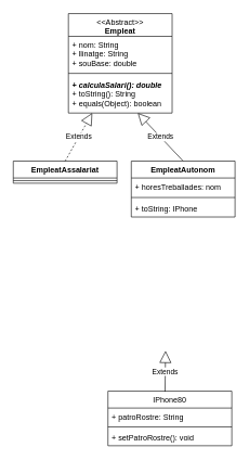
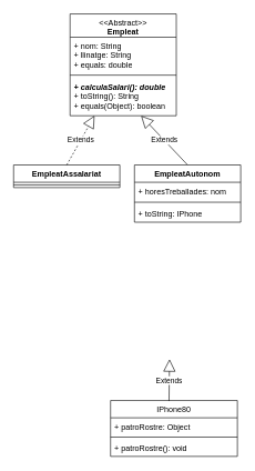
  <mxCell id="0" />
  <mxCell id="1" parent="0" />
  <mxCell id="2" value="IPhone80" style="swimlane;fontStyle=0;align=center;verticalAlign=top;childLayout=stackLayout;horizontal=1;startSize=26;horizontalStack=0;resizeParent=1;resizeLast=0;collapsible=1;marginBottom=0;rounded=0;shadow=0;strokeWidth=1;" parent="1" vertex="1"><mxGeometry x="166" y="601" width="191" height="84" as="geometry"><mxRectangle x="130" y="380" width="160" height="26" as="alternateBounds" /></mxGeometry></mxCell>
- <mxCell id="3" value="+ patroRostre: String" style="text;align=left;verticalAlign=top;spacingLeft=4;spacingRight=4;overflow=hidden;rotatable=0;points=[[0,0.5],[1,0.5]];portConstraint=eastwest;" parent="2" vertex="1"><mxGeometry y="26" width="191" height="26" as="geometry" /></mxCell>
+ <mxCell id="3" value="+ patroRostre: Object" style="text;align=left;verticalAlign=top;spacingLeft=4;spacingRight=4;overflow=hidden;rotatable=0;points=[[0,0.5],[1,0.5]];portConstraint=eastwest;" parent="2" vertex="1"><mxGeometry y="26" width="191" height="26" as="geometry" /></mxCell>
  <mxCell id="4" value="" style="line;html=1;strokeWidth=1;align=left;verticalAlign=middle;spacingTop=-1;spacingLeft=3;spacingRight=3;rotatable=0;labelPosition=right;points=[];portConstraint=eastwest;" parent="2" vertex="1"><mxGeometry y="52" width="191" height="6" as="geometry" /></mxCell>
- <mxCell id="5" value="+ setPatroRostre(): void" style="text;align=left;verticalAlign=top;spacingLeft=4;spacingRight=4;overflow=hidden;rotatable=0;points=[[0,0.5],[1,0.5]];portConstraint=eastwest;fontStyle=0" parent="2" vertex="1"><mxGeometry y="58" width="191" height="26" as="geometry" /></mxCell>
+ <mxCell id="5" value="+ patroRostre(): void" style="text;align=left;verticalAlign=top;spacingLeft=4;spacingRight=4;overflow=hidden;rotatable=0;points=[[0,0.5],[1,0.5]];portConstraint=eastwest;fontStyle=0" parent="2" vertex="1"><mxGeometry y="58" width="191" height="26" as="geometry" /></mxCell>
  <mxCell id="6" value="Extends" style="endArrow=block;endSize=16;endFill=0;html=1;rounded=0;exitX=0.461;exitY=0.01;exitDx=0;exitDy=0;exitPerimeter=0;" parent="1" source="2" edge="1"><mxGeometry width="160" relative="1" as="geometry"><mxPoint x="7" y="512" as="sourcePoint" /><mxPoint x="254.82" y="539" as="targetPoint" /></mxGeometry></mxCell>
  <mxCell id="7" value="&lt;span style=&quot;font-weight: normal;&quot;&gt;&amp;lt;&amp;lt;Abstract&amp;gt;&amp;gt;&lt;/span&gt;&lt;br&gt;Empleat" style="swimlane;fontStyle=1;align=center;verticalAlign=top;childLayout=stackLayout;horizontal=1;startSize=35;horizontalStack=0;resizeParent=1;resizeParentMax=0;resizeLast=0;collapsible=1;marginBottom=0;whiteSpace=wrap;html=1;" parent="1" vertex="1"><mxGeometry x="105" y="20" width="160" height="153" as="geometry" /></mxCell>
- <mxCell id="8" value="+ nom: String&lt;br&gt;+ llinatge: String&lt;br&gt;+ souBase: double" style="text;strokeColor=none;fillColor=none;align=left;verticalAlign=top;spacingLeft=4;spacingRight=4;overflow=hidden;rotatable=0;points=[[0,0.5],[1,0.5]];portConstraint=eastwest;whiteSpace=wrap;html=1;" parent="7" vertex="1"><mxGeometry y="35" width="160" height="53" as="geometry" /></mxCell>
+ <mxCell id="8" value="+ nom: String&lt;br&gt;+ llinatge: String&lt;br&gt;+ equals: double" style="text;strokeColor=none;fillColor=none;align=left;verticalAlign=top;spacingLeft=4;spacingRight=4;overflow=hidden;rotatable=0;points=[[0,0.5],[1,0.5]];portConstraint=eastwest;whiteSpace=wrap;html=1;" parent="7" vertex="1"><mxGeometry y="35" width="160" height="53" as="geometry" /></mxCell>
  <mxCell id="9" value="" style="line;strokeWidth=1;fillColor=none;align=left;verticalAlign=middle;spacingTop=-1;spacingLeft=3;spacingRight=3;rotatable=0;labelPosition=right;points=[];portConstraint=eastwest;strokeColor=inherit;" parent="7" vertex="1"><mxGeometry y="88" width="160" height="8" as="geometry" /></mxCell>
  <mxCell id="10" value="&lt;i&gt;&lt;b&gt;+ calculaSalari(): double&lt;br&gt;&lt;/b&gt;&lt;/i&gt;+ toString(): String&lt;br&gt;+ equals(Object): boolean" style="text;strokeColor=none;fillColor=none;align=left;verticalAlign=top;spacingLeft=4;spacingRight=4;overflow=hidden;rotatable=0;points=[[0,0.5],[1,0.5]];portConstraint=eastwest;whiteSpace=wrap;html=1;" parent="7" vertex="1"><mxGeometry y="96" width="160" height="57" as="geometry" /></mxCell>
  <mxCell id="11" value="EmpleatAssalariat" style="swimlane;fontStyle=1;align=center;verticalAlign=top;childLayout=stackLayout;horizontal=1;startSize=26;horizontalStack=0;resizeParent=1;resizeParentMax=0;resizeLast=0;collapsible=1;marginBottom=0;whiteSpace=wrap;html=1;" parent="1" vertex="1"><mxGeometry x="20" y="247" width="160" height="34" as="geometry" /></mxCell>
  <mxCell id="12" value="" style="line;strokeWidth=1;fillColor=none;align=left;verticalAlign=middle;spacingTop=-1;spacingLeft=3;spacingRight=3;rotatable=0;labelPosition=right;points=[];portConstraint=eastwest;strokeColor=inherit;" parent="11" vertex="1"><mxGeometry y="26" width="160" height="8" as="geometry" /></mxCell>
  <mxCell id="13" value="Extends" style="endArrow=block;endSize=16;endFill=0;html=1;rounded=0;exitX=0.5;exitY=0;exitDx=0;exitDy=0;dashed=1;" parent="1" source="11" target="7" edge="1"><mxGeometry width="160" relative="1" as="geometry"><mxPoint x="129" y="251" as="sourcePoint" /><mxPoint x="289" y="251" as="targetPoint" /></mxGeometry></mxCell>
  <mxCell id="14" value="Extends" style="endArrow=block;endSize=16;endFill=0;html=1;rounded=0;exitX=0.5;exitY=0;exitDx=0;exitDy=0;" parent="1" source="15" target="10" edge="1"><mxGeometry width="160" relative="1" as="geometry"><mxPoint x="129" y="251" as="sourcePoint" /><mxPoint x="289" y="251" as="targetPoint" /></mxGeometry></mxCell>
  <mxCell id="15" value="EmpleatAutonom" style="swimlane;fontStyle=1;align=center;verticalAlign=top;childLayout=stackLayout;horizontal=1;startSize=26;horizontalStack=0;resizeParent=1;resizeParentMax=0;resizeLast=0;collapsible=1;marginBottom=0;whiteSpace=wrap;html=1;" parent="1" vertex="1"><mxGeometry x="202" y="247" width="160" height="86" as="geometry" /></mxCell>
  <mxCell id="16" value="+ horesTreballades: nom" style="text;strokeColor=none;fillColor=none;align=left;verticalAlign=top;spacingLeft=4;spacingRight=4;overflow=hidden;rotatable=0;points=[[0,0.5],[1,0.5]];portConstraint=eastwest;whiteSpace=wrap;html=1;" parent="15" vertex="1"><mxGeometry y="26" width="160" height="26" as="geometry" /></mxCell>
  <mxCell id="17" value="" style="line;strokeWidth=1;fillColor=none;align=left;verticalAlign=middle;spacingTop=-1;spacingLeft=3;spacingRight=3;rotatable=0;labelPosition=right;points=[];portConstraint=eastwest;strokeColor=inherit;" parent="15" vertex="1"><mxGeometry y="52" width="160" height="8" as="geometry" /></mxCell>
  <mxCell id="18" value="+ toString: IPhone" style="text;strokeColor=none;fillColor=none;align=left;verticalAlign=top;spacingLeft=4;spacingRight=4;overflow=hidden;rotatable=0;points=[[0,0.5],[1,0.5]];portConstraint=eastwest;whiteSpace=wrap;html=1;" parent="15" vertex="1"><mxGeometry y="60" width="160" height="26" as="geometry" /></mxCell>
